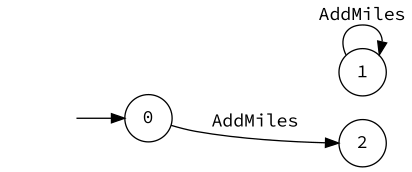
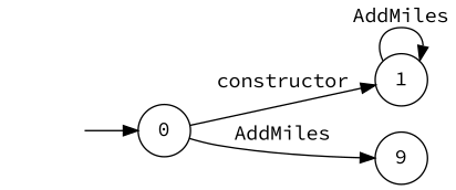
  digraph {
    fontname="Source Code Pro"
    rankdir=LR
    node [fontname="Source Code Pro" shape=circle]
    edge [fontname="Source Code Pro"]
    "" [shape=plaintext]
    n2 [label=0]
    n3 [label=1]
-   n4 [label=2]
+   n4 [label=9]
    "" -> n2
+   n2 -> n3 [label=constructor]
    n2 -> n4 [label=AddMiles]
    n3 -> n3 [label=AddMiles]
  }
